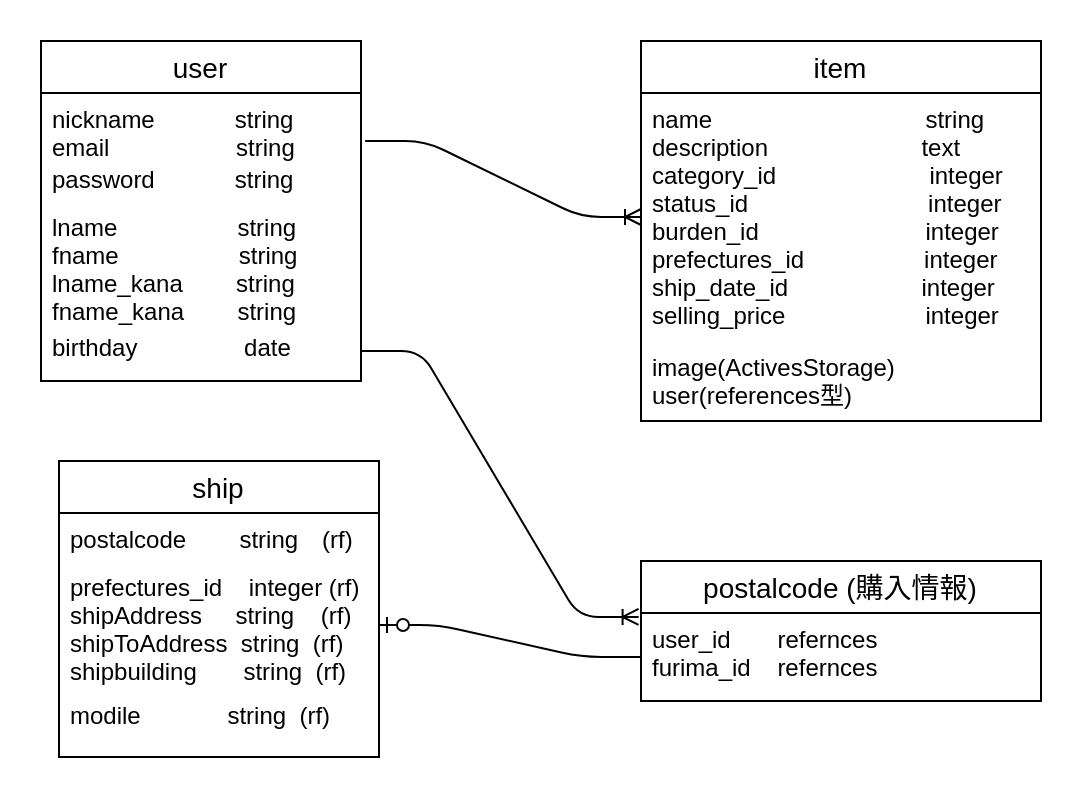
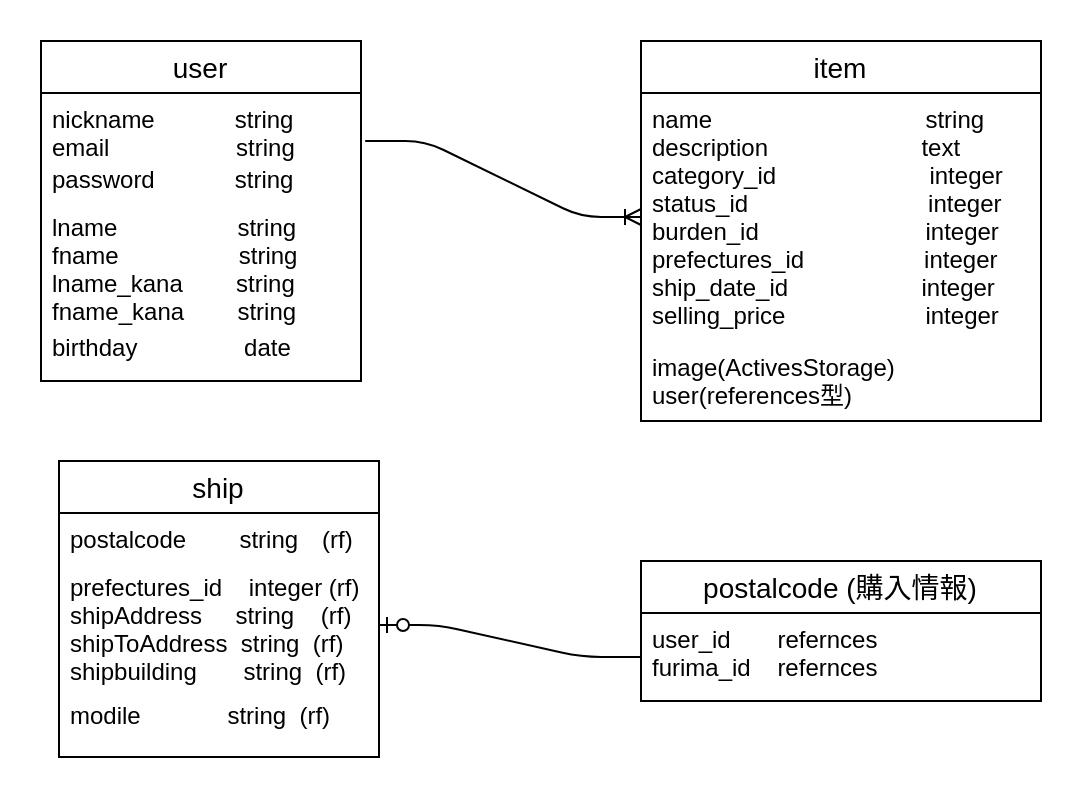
  <mxCell id="0" />
  <mxCell id="1" parent="0" />
  <mxCell id="2" value="user" style="swimlane;fontStyle=0;childLayout=stackLayout;horizontal=1;startSize=26;horizontalStack=0;resizeParent=1;resizeParentMax=0;resizeLast=0;collapsible=1;marginBottom=0;align=center;fontSize=14;" parent="1" vertex="1"><mxGeometry x="20" y="20" width="160" height="170" as="geometry" /></mxCell>
  <mxCell id="3" value="nickname            string&#10;email                   string " style="text;strokeColor=none;fillColor=none;spacingLeft=4;spacingRight=4;overflow=hidden;rotatable=0;points=[[0,0.5],[1,0.5]];portConstraint=eastwest;fontSize=12;" parent="2" vertex="1"><mxGeometry y="26" width="160" height="30" as="geometry" /></mxCell>
  <mxCell id="4" value="password            string" style="text;strokeColor=none;fillColor=none;spacingLeft=4;spacingRight=4;overflow=hidden;rotatable=0;points=[[0,0.5],[1,0.5]];portConstraint=eastwest;fontSize=12;" parent="2" vertex="1"><mxGeometry y="56" width="160" height="24" as="geometry" /></mxCell>
  <mxCell id="5" value="lname                  string&#10;fname                  string&#10;lname_kana        string&#10;fname_kana        string" style="text;strokeColor=none;fillColor=none;spacingLeft=4;spacingRight=4;overflow=hidden;rotatable=0;points=[[0,0.5],[1,0.5]];portConstraint=eastwest;fontSize=12;" parent="2" vertex="1"><mxGeometry y="80" width="160" height="60" as="geometry" /></mxCell>
  <mxCell id="6" value="birthday                date" style="text;strokeColor=none;fillColor=none;spacingLeft=4;spacingRight=4;overflow=hidden;rotatable=0;points=[[0,0.5],[1,0.5]];portConstraint=eastwest;fontSize=12;" parent="2" vertex="1"><mxGeometry y="140" width="160" height="30" as="geometry" /></mxCell>
  <mxCell id="7" value="" style="edgeStyle=entityRelationEdgeStyle;fontSize=12;html=1;endArrow=ERoneToMany;exitX=1.013;exitY=0.8;exitDx=0;exitDy=0;exitPerimeter=0;" parent="1" source="3" target="10" edge="1"><mxGeometry width="100" height="100" relative="1" as="geometry"><mxPoint x="180" y="160" as="sourcePoint" /><mxPoint x="280" y="60" as="targetPoint" /></mxGeometry></mxCell>
- <mxCell id="8" value="" style="edgeStyle=entityRelationEdgeStyle;fontSize=12;html=1;endArrow=ERoneToMany;entryX=-0.006;entryY=0.045;entryDx=0;entryDy=0;entryPerimeter=0;" parent="1" source="6" target="18" edge="1"><mxGeometry width="100" height="100" relative="1" as="geometry"><mxPoint x="60" y="290" as="sourcePoint" /><mxPoint x="160" y="190" as="targetPoint" /></mxGeometry></mxCell>
  <mxCell id="9" value="item" style="swimlane;fontStyle=0;childLayout=stackLayout;horizontal=1;startSize=26;horizontalStack=0;resizeParent=1;resizeParentMax=0;resizeLast=0;collapsible=1;marginBottom=0;align=center;fontSize=14;" parent="1" vertex="1"><mxGeometry x="320" y="20" width="200" height="190" as="geometry" /></mxCell>
  <mxCell id="10" value="name                                string&#10;description                       text&#10;category_id                       integer&#10;status_id                           integer&#10;burden_id                         integer&#10;prefectures_id                  integer&#10;ship_date_id                    integer                          &#10;selling_price                     integer" style="text;strokeColor=none;fillColor=none;spacingLeft=4;spacingRight=4;overflow=hidden;rotatable=0;points=[[0,0.5],[1,0.5]];portConstraint=eastwest;fontSize=12;" parent="9" vertex="1"><mxGeometry y="26" width="200" height="124" as="geometry" /></mxCell>
  <mxCell id="11" value="image(ActivesStorage)&#10;user(references型)" style="text;strokeColor=none;fillColor=none;spacingLeft=4;spacingRight=4;overflow=hidden;rotatable=0;points=[[0,0.5],[1,0.5]];portConstraint=eastwest;fontSize=12;" parent="9" vertex="1"><mxGeometry y="150" width="200" height="40" as="geometry" /></mxCell>
  <mxCell id="12" value="" style="edgeStyle=entityRelationEdgeStyle;fontSize=12;html=1;endArrow=ERzeroToOne;endFill=1;" parent="1" source="18" target="15" edge="1"><mxGeometry width="100" height="100" relative="1" as="geometry"><mxPoint x="290" y="460" as="sourcePoint" /><mxPoint x="390" y="360" as="targetPoint" /></mxGeometry></mxCell>
  <mxCell id="13" value="ship" style="swimlane;fontStyle=0;childLayout=stackLayout;horizontal=1;startSize=26;horizontalStack=0;resizeParent=1;resizeParentMax=0;resizeLast=0;collapsible=1;marginBottom=0;align=center;fontSize=14;" parent="1" vertex="1"><mxGeometry x="29" y="230" width="160" height="148" as="geometry" /></mxCell>
  <mxCell id="14" value="postalcode        string　(rf)&#10;" style="text;strokeColor=none;fillColor=none;spacingLeft=4;spacingRight=4;overflow=hidden;rotatable=0;points=[[0,0.5],[1,0.5]];portConstraint=eastwest;fontSize=12;" parent="13" vertex="1"><mxGeometry y="26" width="160" height="24" as="geometry" /></mxCell>
  <mxCell id="15" value="prefectures_id    integer (rf)&#10;shipAddress     string    (rf)&#10;shipToAddress  string  (rf)&#10;shipbuilding       string  (rf)" style="text;strokeColor=none;fillColor=none;spacingLeft=4;spacingRight=4;overflow=hidden;rotatable=0;points=[[0,0.5],[1,0.5]];portConstraint=eastwest;fontSize=12;" parent="13" vertex="1"><mxGeometry y="50" width="160" height="64" as="geometry" /></mxCell>
  <mxCell id="16" value="modile             string  (rf)" style="text;strokeColor=none;fillColor=none;spacingLeft=4;spacingRight=4;overflow=hidden;rotatable=0;points=[[0,0.5],[1,0.5]];portConstraint=eastwest;fontSize=12;" parent="13" vertex="1"><mxGeometry y="114" width="160" height="34" as="geometry" /></mxCell>
  <mxCell id="17" value="postalcode (購入情報)" style="swimlane;fontStyle=0;childLayout=stackLayout;horizontal=1;startSize=26;horizontalStack=0;resizeParent=1;resizeParentMax=0;resizeLast=0;collapsible=1;marginBottom=0;align=center;fontSize=14;" parent="1" vertex="1"><mxGeometry x="320" y="280" width="200" height="70" as="geometry" /></mxCell>
  <mxCell id="18" value="user_id       refernces               &#10;furima_id    refernces" style="text;strokeColor=none;fillColor=none;spacingLeft=4;spacingRight=4;overflow=hidden;rotatable=0;points=[[0,0.5],[1,0.5]];portConstraint=eastwest;fontSize=12;" parent="17" vertex="1"><mxGeometry y="26" width="200" height="44" as="geometry" /></mxCell>
